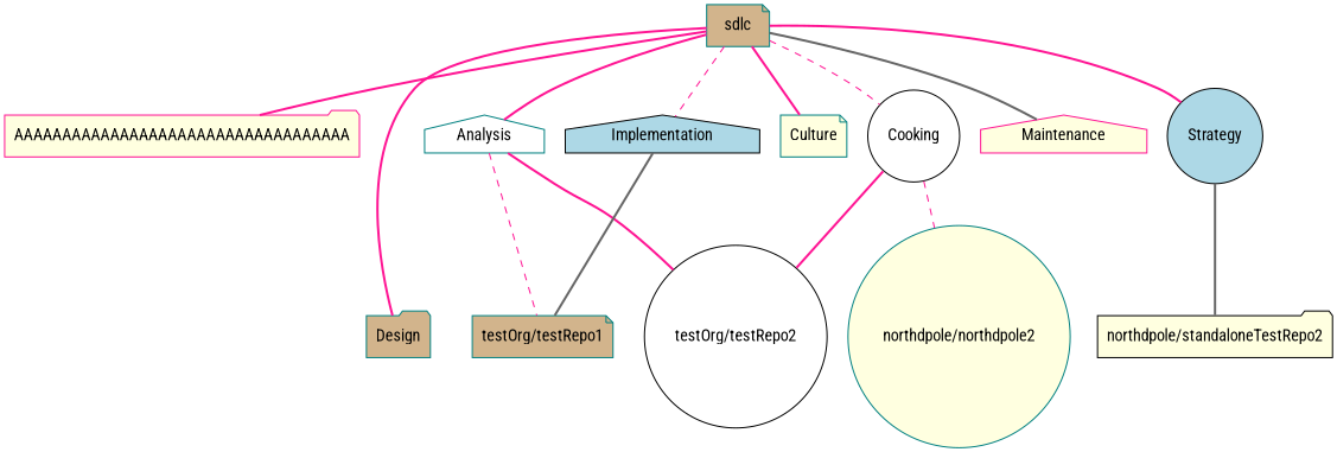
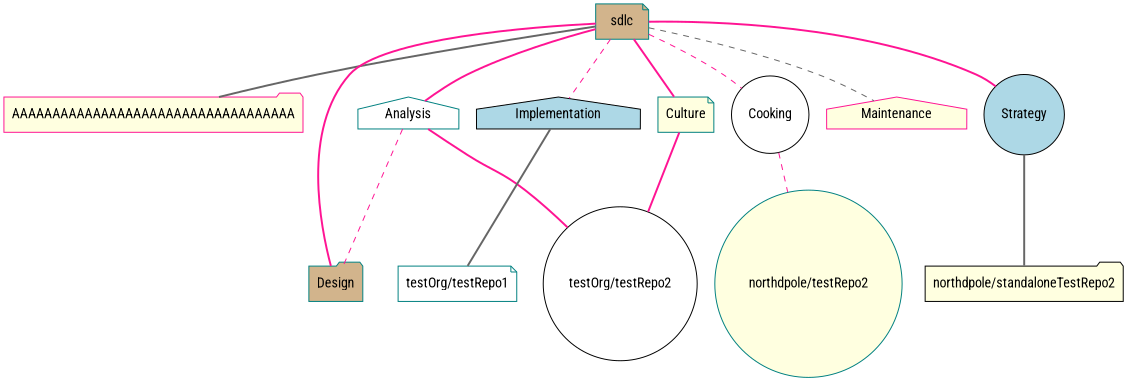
  graph {
    fontname="Roboto Condensed"
    rankdir=UD
    node [color=teal fillcolor=lightyellow fontname="Roboto Condensed" shape=circle style=filled]
    edge [color=deeppink fontname="Roboto Condensed" style=bold]
    sdlc [fillcolor=tan shape=note]
    AAAAAAAAAAAAAAAAAAAAAAAAAAAAAAAAAAA [color=deeppink shape=folder]
    Analysis [fillcolor=white shape=house]
    Cooking [color=black fillcolor=white]
    Culture [shape=note]
    Design [fillcolor=tan shape=folder]
    Implementation [color=black fillcolor=lightblue shape=house]
    Maintenance [color=deeppink shape=house]
    Strategy [color=black fillcolor=lightblue]
-   "testOrg/testRepo1" [fillcolor=tan shape=note]
+   "testOrg/testRepo1" [fillcolor=white shape=note]
    "testOrg/testRepo2" [color=black fillcolor=white]
-   "northdpole/testRepo2" [label="northdpole/northdpole2"]
+   "northdpole/testRepo2"
    "northdpole/standaloneTestRepo2" [color=black shape=folder]
-   sdlc -- AAAAAAAAAAAAAAAAAAAAAAAAAAAAAAAAAAA
+   sdlc -- AAAAAAAAAAAAAAAAAAAAAAAAAAAAAAAAAAA [color=gray40]
    sdlc -- Analysis
    sdlc -- Cooking [style=dashed]
    sdlc -- Culture
    sdlc -- Design
    sdlc -- Implementation [style=dashed]
-   sdlc -- Maintenance [color=gray40]
+   sdlc -- Maintenance [color=gray40 style=dashed]
    sdlc -- Strategy
-   Analysis -- "testOrg/testRepo1" [style=dashed]
+   Analysis -- Design [style=dashed]
    Analysis -- "testOrg/testRepo2"
    Cooking -- "northdpole/testRepo2" [style=dashed]
-   Cooking -- "testOrg/testRepo2"
+   Culture -- "testOrg/testRepo2"
    Implementation -- "testOrg/testRepo1" [color=gray40]
    Strategy -- "northdpole/standaloneTestRepo2" [color=gray40]
  }
